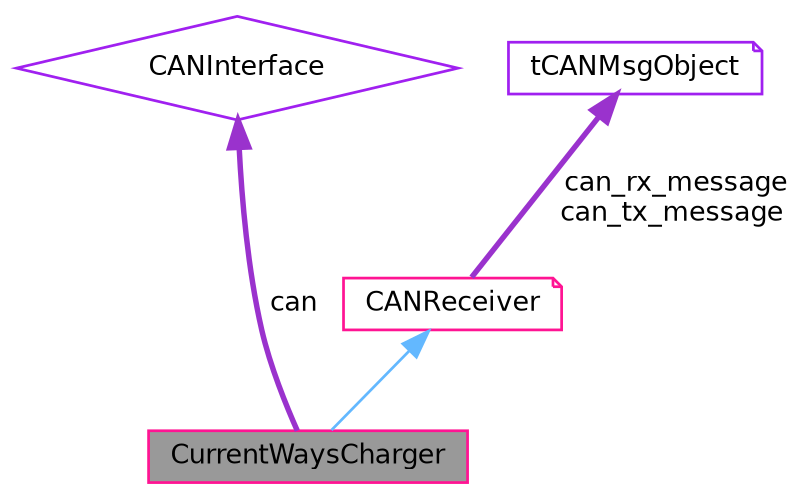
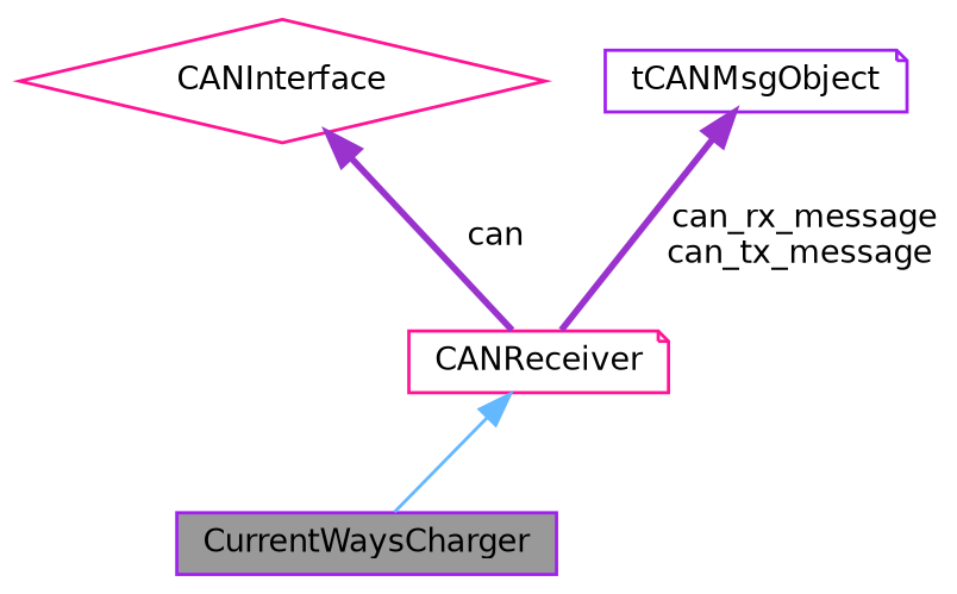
  digraph {
    node [color=deeppink fillcolor=white fontname=Helvetica fontsize=10 shape=note style=filled]
    edge [color=darkorchid3 dir=back fontname=Helvetica fontsize=10 labelfontname=Helvetica labelfontsize=10 style=bold]
-   n1 [fillcolor=grey60 fontcolor=black height=0.2 label=CurrentWaysCharger shape=box width=0.4]
+   n1 [color=purple fillcolor=grey60 fontcolor=black height=0.2 label=CurrentWaysCharger shape=box width=0.4]
    n2 [height=0.2 label=CANReceiver width=0.4]
-   n3 [color=purple height=0.2 label=CANInterface shape=diamond width=0.4]
+   n3 [height=0.2 label=CANInterface shape=diamond width=0.4]
    n4 [color=purple height=0.2 label=tCANMsgObject width=0.4]
    n2 -> n1 [color=steelblue1 style=solid]
-   n3 -> n1 [label=" can"]
+   n3 -> n2 [label=" can"]
    n4 -> n2 [label=" can_rx_message\ncan_tx_message"]
  }
